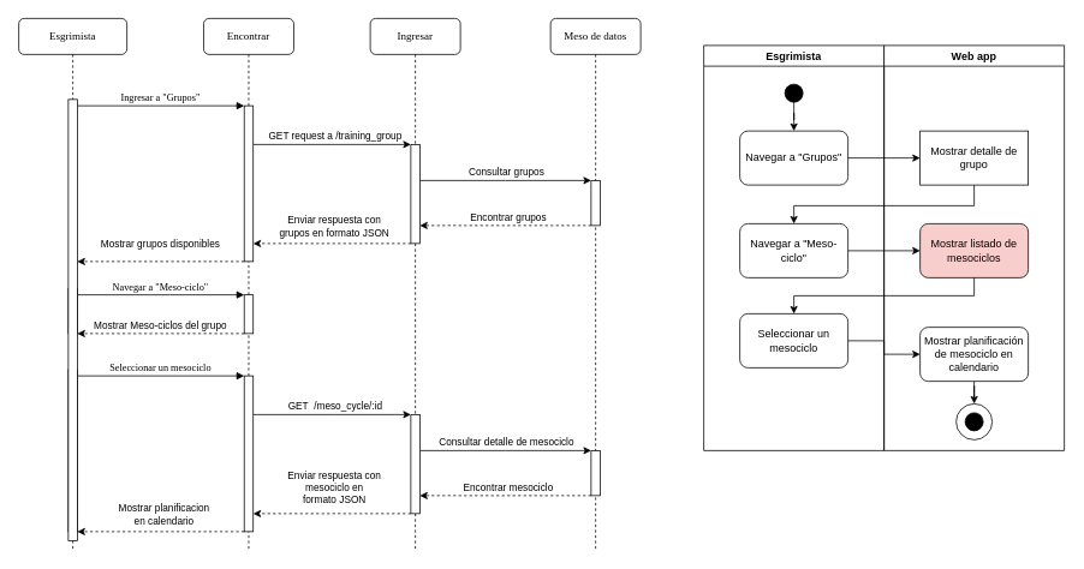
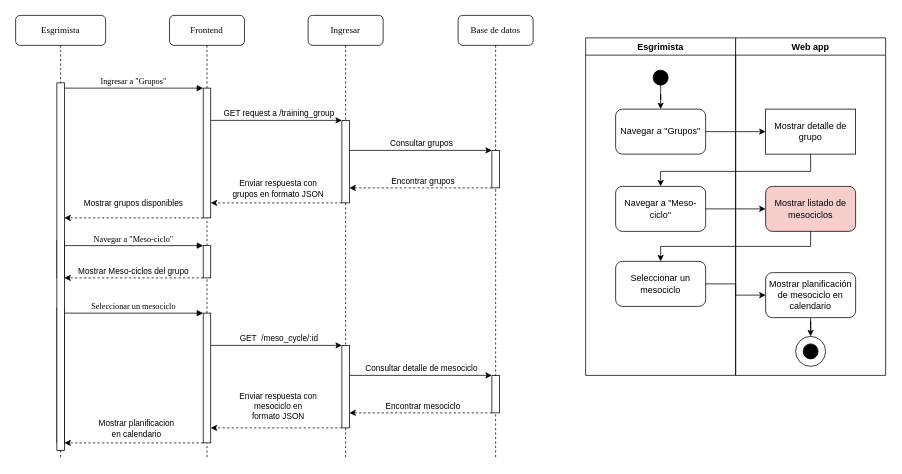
  <mxCell id="0" />
  <mxCell id="1" parent="0" />
  <mxCell id="2" value="Ingresar" style="shape=umlLifeline;perimeter=lifelinePerimeter;whiteSpace=wrap;html=1;container=0;collapsible=0;recursiveResize=0;outlineConnect=0;rounded=1;shadow=0;comic=0;labelBackgroundColor=none;strokeWidth=1;fontFamily=Verdana;fontSize=12;align=center;" parent="1" vertex="1"><mxGeometry x="410" y="20" width="100" height="590" as="geometry" /></mxCell>
- <mxCell id="3" value="Meso de datos" style="shape=umlLifeline;perimeter=lifelinePerimeter;whiteSpace=wrap;html=1;container=0;collapsible=0;recursiveResize=0;outlineConnect=0;rounded=1;shadow=0;comic=0;labelBackgroundColor=none;strokeWidth=1;fontFamily=Verdana;fontSize=12;align=center;" parent="1" vertex="1"><mxGeometry x="610" y="20" width="100" height="590" as="geometry" /></mxCell>
+ <mxCell id="3" value="Base de datos" style="shape=umlLifeline;perimeter=lifelinePerimeter;whiteSpace=wrap;html=1;container=0;collapsible=0;recursiveResize=0;outlineConnect=0;rounded=1;shadow=0;comic=0;labelBackgroundColor=none;strokeWidth=1;fontFamily=Verdana;fontSize=12;align=center;" parent="1" vertex="1"><mxGeometry x="610" y="20" width="100" height="590" as="geometry" /></mxCell>
  <mxCell id="4" value="Esgrimista" style="shape=umlLifeline;perimeter=lifelinePerimeter;whiteSpace=wrap;html=1;container=0;collapsible=0;recursiveResize=0;outlineConnect=0;rounded=1;shadow=0;comic=0;labelBackgroundColor=none;strokeWidth=1;fontFamily=Verdana;fontSize=12;align=center;" parent="1" vertex="1"><mxGeometry x="20" y="20" width="120" height="590" as="geometry" /></mxCell>
- <mxCell id="5" value="Encontrar" style="shape=umlLifeline;perimeter=lifelinePerimeter;whiteSpace=wrap;html=1;container=0;collapsible=0;recursiveResize=0;outlineConnect=0;rounded=1;shadow=0;comic=0;labelBackgroundColor=none;strokeWidth=1;fontFamily=Verdana;fontSize=12;align=center;" parent="1" vertex="1"><mxGeometry x="225.13" y="20" width="100" height="590" as="geometry" /></mxCell>
+ <mxCell id="5" value="Frontend" style="shape=umlLifeline;perimeter=lifelinePerimeter;whiteSpace=wrap;html=1;container=0;collapsible=0;recursiveResize=0;outlineConnect=0;rounded=1;shadow=0;comic=0;labelBackgroundColor=none;strokeWidth=1;fontFamily=Verdana;fontSize=12;align=center;" parent="1" vertex="1"><mxGeometry x="225.13" y="20" width="100" height="590" as="geometry" /></mxCell>
  <mxCell id="6" style="edgeStyle=orthogonalEdgeStyle;rounded=0;orthogonalLoop=1;jettySize=auto;html=1;" parent="1" source="10" target="13" edge="1"><mxGeometry relative="1" as="geometry"><Array as="points"><mxPoint x="560" y="200" /><mxPoint x="560" y="200" /></Array></mxGeometry></mxCell>
  <mxCell id="7" value="Consultar grupos" style="edgeLabel;html=1;align=center;verticalAlign=middle;resizable=0;points=[];" parent="6" vertex="1" connectable="0"><mxGeometry x="-0.063" relative="1" as="geometry"><mxPoint x="6" y="-11" as="offset" /></mxGeometry></mxCell>
  <mxCell id="8" style="edgeStyle=orthogonalEdgeStyle;rounded=0;orthogonalLoop=1;jettySize=auto;html=1;dashed=1;" parent="1" source="10" target="19" edge="1"><mxGeometry relative="1" as="geometry"><Array as="points"><mxPoint x="400" y="270" /><mxPoint x="400" y="270" /></Array></mxGeometry></mxCell>
  <mxCell id="9" value="Enviar respuesta con &lt;br&gt;grupos en formato JSON" style="edgeLabel;html=1;align=center;verticalAlign=middle;resizable=0;points=[];" parent="8" vertex="1" connectable="0"><mxGeometry x="-0.018" y="1" relative="1" as="geometry"><mxPoint y="-21" as="offset" /></mxGeometry></mxCell>
  <mxCell id="10" value="" style="html=1;points=[];perimeter=orthogonalPerimeter;rounded=0;shadow=0;comic=0;labelBackgroundColor=none;strokeWidth=1;fontFamily=Verdana;fontSize=12;align=center;" parent="1" vertex="1"><mxGeometry x="455" y="160" width="10" height="110" as="geometry" /></mxCell>
  <mxCell id="11" style="edgeStyle=orthogonalEdgeStyle;rounded=0;orthogonalLoop=1;jettySize=auto;html=1;dashed=1;" parent="1" source="13" target="10" edge="1"><mxGeometry relative="1" as="geometry"><Array as="points"><mxPoint x="610" y="250" /><mxPoint x="610" y="250" /></Array></mxGeometry></mxCell>
  <mxCell id="12" value="Encontrar grupos" style="edgeLabel;html=1;align=center;verticalAlign=middle;resizable=0;points=[];" parent="11" vertex="1" connectable="0"><mxGeometry x="-0.021" y="3" relative="1" as="geometry"><mxPoint y="-13" as="offset" /></mxGeometry></mxCell>
  <mxCell id="13" value="" style="html=1;points=[];perimeter=orthogonalPerimeter;rounded=0;shadow=0;comic=0;labelBackgroundColor=none;strokeWidth=1;fontFamily=Verdana;fontSize=12;align=center;" parent="1" vertex="1"><mxGeometry x="655" y="200" width="10" height="50" as="geometry" /></mxCell>
  <mxCell id="14" value="Ingresar a &quot;Grupos&quot;" style="html=1;verticalAlign=bottom;endArrow=block;entryX=0;entryY=0;labelBackgroundColor=none;fontFamily=Verdana;fontSize=11;edgeStyle=elbowEdgeStyle;elbow=vertical;" parent="1" target="19" edge="1"><mxGeometry x="-0.006" relative="1" as="geometry"><mxPoint x="85" y="117" as="sourcePoint" /><mxPoint as="offset" /></mxGeometry></mxCell>
  <mxCell id="15" style="edgeStyle=orthogonalEdgeStyle;rounded=0;orthogonalLoop=1;jettySize=auto;html=1;" parent="1" source="19" target="10" edge="1"><mxGeometry relative="1" as="geometry"><Array as="points"><mxPoint x="370" y="160" /><mxPoint x="370" y="160" /></Array></mxGeometry></mxCell>
  <mxCell id="16" value="GET request a /training_group" style="edgeLabel;html=1;align=center;verticalAlign=middle;resizable=0;points=[];" parent="15" vertex="1" connectable="0"><mxGeometry x="0.131" y="1" relative="1" as="geometry"><mxPoint x="-9" y="-9" as="offset" /></mxGeometry></mxCell>
  <mxCell id="17" style="edgeStyle=orthogonalEdgeStyle;rounded=0;orthogonalLoop=1;jettySize=auto;html=1;dashed=1;" parent="1" source="19" target="59" edge="1"><mxGeometry relative="1" as="geometry"><Array as="points"><mxPoint x="190" y="290" /><mxPoint x="190" y="290" /></Array></mxGeometry></mxCell>
  <mxCell id="18" value="Mostrar grupos disponibles" style="edgeLabel;html=1;align=center;verticalAlign=middle;resizable=0;points=[];" parent="17" vertex="1" connectable="0"><mxGeometry x="0.226" y="3" relative="1" as="geometry"><mxPoint x="19" y="-23" as="offset" /></mxGeometry></mxCell>
  <mxCell id="19" value="" style="html=1;points=[];perimeter=orthogonalPerimeter;rounded=0;shadow=0;comic=0;labelBackgroundColor=none;strokeWidth=1;fontFamily=Verdana;fontSize=12;align=center;" parent="1" vertex="1"><mxGeometry x="270.13" y="117" width="10" height="173" as="geometry" /></mxCell>
  <mxCell id="20" value="" style="html=1;points=[];perimeter=orthogonalPerimeter;rounded=0;shadow=0;comic=0;labelBackgroundColor=none;strokeWidth=1;fontFamily=Verdana;fontSize=12;align=center;" parent="1" vertex="1"><mxGeometry x="75" y="320" width="10" height="50" as="geometry" /></mxCell>
  <mxCell id="21" value="Navegar a &quot;Meso-ciclo&quot;" style="html=1;verticalAlign=bottom;endArrow=block;entryX=0;entryY=0;labelBackgroundColor=none;fontFamily=Verdana;fontSize=11;edgeStyle=elbowEdgeStyle;elbow=vertical;" parent="1" target="24" edge="1"><mxGeometry x="-0.006" relative="1" as="geometry"><mxPoint x="85" y="327" as="sourcePoint" /><mxPoint as="offset" /></mxGeometry></mxCell>
  <mxCell id="22" style="edgeStyle=orthogonalEdgeStyle;rounded=0;orthogonalLoop=1;jettySize=auto;html=1;dashed=1;" parent="1" source="24" target="20" edge="1"><mxGeometry relative="1" as="geometry"><Array as="points"><mxPoint x="200" y="370" /><mxPoint x="200" y="370" /></Array></mxGeometry></mxCell>
  <mxCell id="23" value="Mostrar Meso-ciclos del grupo" style="edgeLabel;html=1;align=center;verticalAlign=middle;resizable=0;points=[];" parent="22" vertex="1" connectable="0"><mxGeometry x="0.226" y="3" relative="1" as="geometry"><mxPoint x="19" y="-13" as="offset" /></mxGeometry></mxCell>
  <mxCell id="24" value="" style="html=1;points=[];perimeter=orthogonalPerimeter;rounded=0;shadow=0;comic=0;labelBackgroundColor=none;strokeWidth=1;fontFamily=Verdana;fontSize=12;align=center;" parent="1" vertex="1"><mxGeometry x="270.13" y="327" width="10" height="43" as="geometry" /></mxCell>
  <mxCell id="25" value="" style="html=1;points=[];perimeter=orthogonalPerimeter;rounded=0;shadow=0;comic=0;labelBackgroundColor=none;strokeWidth=1;fontFamily=Verdana;fontSize=12;align=center;" parent="1" vertex="1"><mxGeometry x="75" y="410" width="10" height="180" as="geometry" /></mxCell>
  <mxCell id="26" style="edgeStyle=orthogonalEdgeStyle;rounded=0;orthogonalLoop=1;jettySize=auto;html=1;" parent="1" source="30" target="33" edge="1"><mxGeometry relative="1" as="geometry"><Array as="points"><mxPoint x="560" y="500" /><mxPoint x="560" y="500" /></Array></mxGeometry></mxCell>
  <mxCell id="27" value="Consultar detalle de mesociclo" style="edgeLabel;html=1;align=center;verticalAlign=middle;resizable=0;points=[];" parent="26" vertex="1" connectable="0"><mxGeometry x="-0.063" relative="1" as="geometry"><mxPoint x="6" y="-11" as="offset" /></mxGeometry></mxCell>
  <mxCell id="28" style="edgeStyle=orthogonalEdgeStyle;rounded=0;orthogonalLoop=1;jettySize=auto;html=1;dashed=1;" parent="1" source="30" target="39" edge="1"><mxGeometry relative="1" as="geometry"><Array as="points"><mxPoint x="400" y="570" /><mxPoint x="400" y="570" /></Array></mxGeometry></mxCell>
  <mxCell id="29" value="Enviar respuesta con&lt;br style=&quot;border-color: var(--border-color);&quot;&gt;mesociclo en&lt;br style=&quot;border-color: var(--border-color);&quot;&gt;formato JSON" style="edgeLabel;html=1;align=center;verticalAlign=middle;resizable=0;points=[];" parent="28" vertex="1" connectable="0"><mxGeometry x="-0.018" y="1" relative="1" as="geometry"><mxPoint y="-31" as="offset" /></mxGeometry></mxCell>
  <mxCell id="30" value="" style="html=1;points=[];perimeter=orthogonalPerimeter;rounded=0;shadow=0;comic=0;labelBackgroundColor=none;strokeWidth=1;fontFamily=Verdana;fontSize=12;align=center;" parent="1" vertex="1"><mxGeometry x="455" y="460" width="10" height="110" as="geometry" /></mxCell>
  <mxCell id="31" style="edgeStyle=orthogonalEdgeStyle;rounded=0;orthogonalLoop=1;jettySize=auto;html=1;dashed=1;" parent="1" source="33" target="30" edge="1"><mxGeometry relative="1" as="geometry"><Array as="points"><mxPoint x="610" y="550" /><mxPoint x="610" y="550" /></Array></mxGeometry></mxCell>
  <mxCell id="32" value="Encontrar mesociclo" style="edgeLabel;html=1;align=center;verticalAlign=middle;resizable=0;points=[];" parent="31" vertex="1" connectable="0"><mxGeometry x="-0.021" y="3" relative="1" as="geometry"><mxPoint y="-13" as="offset" /></mxGeometry></mxCell>
  <mxCell id="33" value="" style="html=1;points=[];perimeter=orthogonalPerimeter;rounded=0;shadow=0;comic=0;labelBackgroundColor=none;strokeWidth=1;fontFamily=Verdana;fontSize=12;align=center;" parent="1" vertex="1"><mxGeometry x="655" y="500" width="10" height="50" as="geometry" /></mxCell>
  <mxCell id="34" value="Seleccionar un mesociclo" style="html=1;verticalAlign=bottom;endArrow=block;entryX=0;entryY=0;labelBackgroundColor=none;fontFamily=Verdana;fontSize=11;edgeStyle=elbowEdgeStyle;elbow=vertical;" parent="1" target="39" edge="1"><mxGeometry x="-0.006" relative="1" as="geometry"><mxPoint x="85" y="417" as="sourcePoint" /><mxPoint as="offset" /></mxGeometry></mxCell>
  <mxCell id="35" style="edgeStyle=orthogonalEdgeStyle;rounded=0;orthogonalLoop=1;jettySize=auto;html=1;" parent="1" source="39" target="30" edge="1"><mxGeometry relative="1" as="geometry"><Array as="points"><mxPoint x="370" y="460" /><mxPoint x="370" y="460" /></Array></mxGeometry></mxCell>
  <mxCell id="36" value="GET&amp;nbsp; /meso_cycle/:id" style="edgeLabel;html=1;align=center;verticalAlign=middle;resizable=0;points=[];" parent="35" vertex="1" connectable="0"><mxGeometry x="0.131" y="1" relative="1" as="geometry"><mxPoint x="-9" y="-9" as="offset" /></mxGeometry></mxCell>
  <mxCell id="37" style="edgeStyle=orthogonalEdgeStyle;rounded=0;orthogonalLoop=1;jettySize=auto;html=1;dashed=1;" parent="1" source="39" target="25" edge="1"><mxGeometry relative="1" as="geometry"><Array as="points"><mxPoint x="190" y="590" /><mxPoint x="190" y="590" /></Array></mxGeometry></mxCell>
  <mxCell id="38" value="Mostrar planificacion &lt;br&gt;en calendario" style="edgeLabel;html=1;align=center;verticalAlign=middle;resizable=0;points=[];" parent="37" vertex="1" connectable="0"><mxGeometry x="0.226" y="3" relative="1" as="geometry"><mxPoint x="23" y="-23" as="offset" /></mxGeometry></mxCell>
  <mxCell id="39" value="" style="html=1;points=[];perimeter=orthogonalPerimeter;rounded=0;shadow=0;comic=0;labelBackgroundColor=none;strokeWidth=1;fontFamily=Verdana;fontSize=12;align=center;" parent="1" vertex="1"><mxGeometry x="270.13" y="417" width="10" height="173" as="geometry" /></mxCell>
  <mxCell id="40" value="" style="ellipse;whiteSpace=wrap;html=1;aspect=fixed;fillColor=#000000;" parent="1" vertex="1"><mxGeometry x="870" y="93" width="20" height="20" as="geometry" /></mxCell>
  <mxCell id="41" value="" style="edgeStyle=orthogonalEdgeStyle;rounded=0;orthogonalLoop=1;jettySize=auto;html=1;" parent="1" source="40" target="43" edge="1"><mxGeometry relative="1" as="geometry" /></mxCell>
  <mxCell id="42" value="Esgrimista" style="swimlane;whiteSpace=wrap;html=1;" parent="1" vertex="1"><mxGeometry x="780" y="50" width="200" height="450" as="geometry" /></mxCell>
  <mxCell id="43" value="Navegar a &quot;Grupos&quot;" style="rounded=1;whiteSpace=wrap;html=1;" parent="42" vertex="1"><mxGeometry x="40" y="95" width="120" height="60" as="geometry" /></mxCell>
  <mxCell id="44" value="Navegar a &quot;Meso-ciclo&quot;" style="rounded=1;whiteSpace=wrap;html=1;" parent="42" vertex="1"><mxGeometry x="40" y="198" width="120" height="60" as="geometry" /></mxCell>
  <mxCell id="45" value="Seleccionar un mesociclo" style="rounded=1;whiteSpace=wrap;html=1;" parent="42" vertex="1"><mxGeometry x="40" y="298" width="120" height="60" as="geometry" /></mxCell>
  <mxCell id="46" value="Web app" style="swimlane;whiteSpace=wrap;html=1;startSize=23;" parent="1" vertex="1"><mxGeometry x="980" y="50" width="200" height="450" as="geometry" /></mxCell>
  <mxCell id="47" value="Mostrar detalle de grupo" style="whiteSpace=wrap;html=1;rounded=0;" parent="46" vertex="1"><mxGeometry x="40" y="95" width="120" height="60" as="geometry" /></mxCell>
  <mxCell id="48" value="Mostrar listado de mesociclos" style="rounded=1;whiteSpace=wrap;html=1;fillColor=#f8cecc;" parent="46" vertex="1"><mxGeometry x="40" y="198" width="120" height="60" as="geometry" /></mxCell>
  <mxCell id="49" style="edgeStyle=orthogonalEdgeStyle;rounded=0;orthogonalLoop=1;jettySize=auto;html=1;entryX=0.5;entryY=0;entryDx=0;entryDy=0;" parent="46" source="50" target="52" edge="1"><mxGeometry relative="1" as="geometry" /></mxCell>
  <mxCell id="50" value="Mostrar planificación de mesociclo en calendario" style="rounded=1;whiteSpace=wrap;html=1;" parent="46" vertex="1"><mxGeometry x="40" y="313" width="120" height="60" as="geometry" /></mxCell>
  <mxCell id="51" value="" style="group" parent="46" vertex="1" connectable="0"><mxGeometry x="80" y="398" width="40" height="40" as="geometry" /></mxCell>
  <mxCell id="52" value="" style="ellipse;whiteSpace=wrap;html=1;aspect=fixed;" parent="51" vertex="1"><mxGeometry width="40" height="40" as="geometry" /></mxCell>
  <mxCell id="53" value="" style="ellipse;whiteSpace=wrap;html=1;aspect=fixed;fillColor=#000000;" parent="51" vertex="1"><mxGeometry x="10" y="10" width="20" height="20" as="geometry" /></mxCell>
  <mxCell id="54" value="" style="edgeStyle=orthogonalEdgeStyle;rounded=0;orthogonalLoop=1;jettySize=auto;html=1;" parent="1" source="43" target="47" edge="1"><mxGeometry relative="1" as="geometry" /></mxCell>
  <mxCell id="55" style="edgeStyle=orthogonalEdgeStyle;rounded=0;orthogonalLoop=1;jettySize=auto;html=1;" parent="1" source="47" target="44" edge="1"><mxGeometry relative="1" as="geometry"><Array as="points"><mxPoint x="1080" y="228" /><mxPoint x="880" y="228" /></Array></mxGeometry></mxCell>
  <mxCell id="56" value="" style="edgeStyle=orthogonalEdgeStyle;rounded=0;orthogonalLoop=1;jettySize=auto;html=1;" parent="1" source="44" target="48" edge="1"><mxGeometry relative="1" as="geometry" /></mxCell>
  <mxCell id="57" style="edgeStyle=orthogonalEdgeStyle;rounded=0;orthogonalLoop=1;jettySize=auto;html=1;" parent="1" source="48" target="45" edge="1"><mxGeometry relative="1" as="geometry"><Array as="points"><mxPoint x="1080" y="328" /><mxPoint x="880" y="328" /></Array></mxGeometry></mxCell>
  <mxCell id="58" value="" style="edgeStyle=orthogonalEdgeStyle;rounded=0;orthogonalLoop=1;jettySize=auto;html=1;" parent="1" source="45" target="50" edge="1"><mxGeometry relative="1" as="geometry" /></mxCell>
  <mxCell id="59" value="" style="html=1;points=[];perimeter=orthogonalPerimeter;rounded=0;shadow=0;comic=0;labelBackgroundColor=none;strokeWidth=1;fontFamily=Verdana;fontSize=12;align=center;" parent="1" vertex="1"><mxGeometry x="75" y="110" width="10" height="490" as="geometry" /></mxCell>
